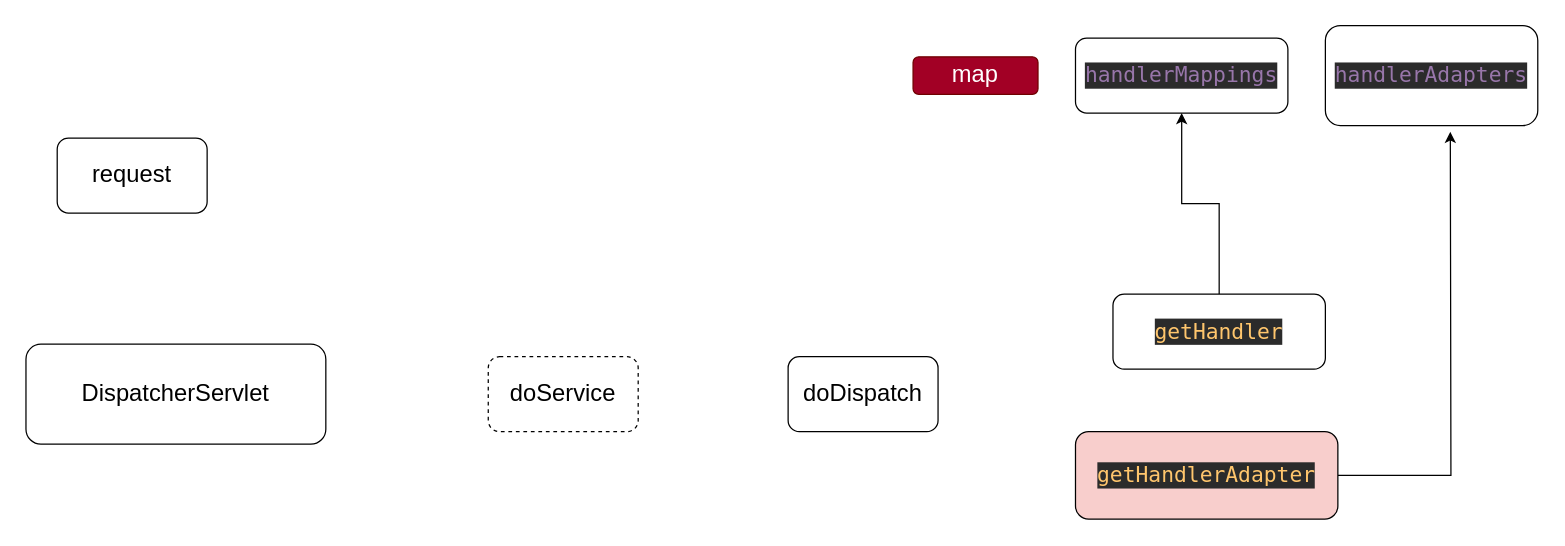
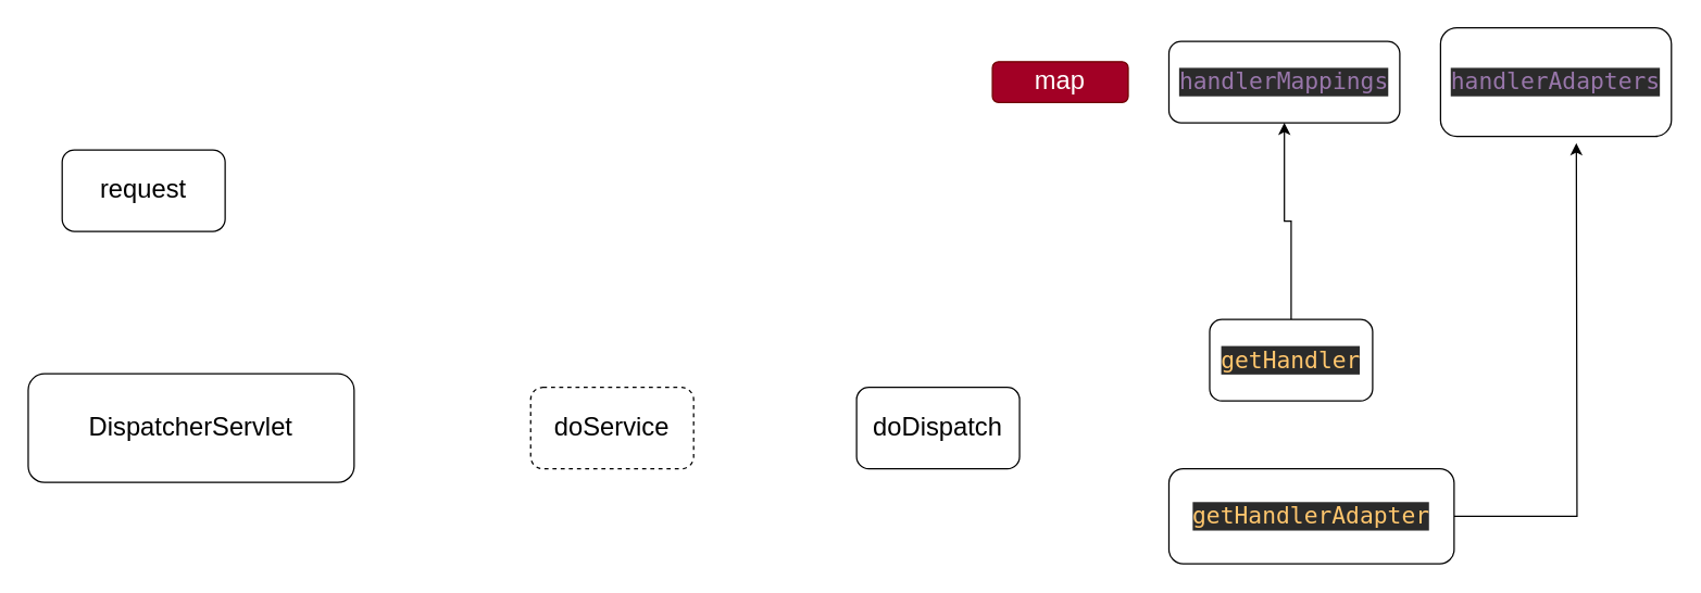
  <mxCell id="0" />
  <mxCell id="1" parent="0" />
  <mxCell id="2" value="request" style="rounded=1;whiteSpace=wrap;html=1;fontSize=19;" vertex="1" parent="1"><mxGeometry x="45" y="110" width="120" height="60" as="geometry" /></mxCell>
  <mxCell id="3" value="DispatcherServlet" style="rounded=1;whiteSpace=wrap;html=1;fontSize=19;" vertex="1" parent="1"><mxGeometry x="20" y="275" width="240" height="80" as="geometry" /></mxCell>
  <mxCell id="4" value="doService" style="rounded=1;whiteSpace=wrap;html=1;fontSize=19;dashed=1;" vertex="1" parent="1"><mxGeometry x="390" y="285" width="120" height="60" as="geometry" /></mxCell>
  <mxCell id="5" value="doDispatch" style="rounded=1;whiteSpace=wrap;html=1;fontSize=19;" vertex="1" parent="1"><mxGeometry x="630" y="285" width="120" height="60" as="geometry" /></mxCell>
  <mxCell id="6" style="edgeStyle=orthogonalEdgeStyle;rounded=0;orthogonalLoop=1;jettySize=auto;html=1;entryX=0.5;entryY=1;entryDx=0;entryDy=0;fontSize=19;" edge="1" parent="1" source="7" target="11"><mxGeometry relative="1" as="geometry" /></mxCell>
- <mxCell id="7" value="&lt;pre style=&quot;background-color: #2b2b2b ; color: #a9b7c6 ; font-family: &amp;#34;jetbrains mono&amp;#34; , monospace ; font-size: 12.8pt&quot;&gt;&lt;span style=&quot;color: #ffc66d&quot;&gt;getHandler&lt;/span&gt;&lt;/pre&gt;" style="rounded=1;whiteSpace=wrap;html=1;fontSize=19;" vertex="1" parent="1"><mxGeometry x="890" y="235" width="170" height="60" as="geometry" /></mxCell>
+ <mxCell id="7" value="&lt;pre style=&quot;background-color: #2b2b2b ; color: #a9b7c6 ; font-family: &amp;#34;jetbrains mono&amp;#34; , monospace ; font-size: 12.8pt&quot;&gt;&lt;span style=&quot;color: #ffc66d&quot;&gt;getHandler&lt;/span&gt;&lt;/pre&gt;" style="rounded=1;whiteSpace=wrap;html=1;fontSize=19;" vertex="1" parent="1"><mxGeometry x="890" y="235" width="120" height="60" as="geometry" /></mxCell>
  <mxCell id="8" style="edgeStyle=orthogonalEdgeStyle;rounded=0;orthogonalLoop=1;jettySize=auto;html=1;fontSize=19;" edge="1" parent="1" source="9"><mxGeometry relative="1" as="geometry"><mxPoint x="1160" y="105" as="targetPoint" /></mxGeometry></mxCell>
- <mxCell id="9" value="&lt;pre style=&quot;background-color: #2b2b2b ; color: #a9b7c6 ; font-family: &amp;#34;jetbrains mono&amp;#34; , monospace ; font-size: 12.8pt&quot;&gt;&lt;pre style=&quot;font-family: &amp;#34;jetbrains mono&amp;#34; , monospace ; font-size: 12.8pt&quot;&gt;&lt;span style=&quot;color: #ffc66d&quot;&gt;getHandlerAdapter&lt;/span&gt;&lt;/pre&gt;&lt;/pre&gt;" style="rounded=1;whiteSpace=wrap;html=1;fontSize=19;fillColor=#f8cecc;" vertex="1" parent="1"><mxGeometry x="860" y="345" width="210" height="70" as="geometry" /></mxCell>
+ <mxCell id="9" value="&lt;pre style=&quot;background-color: #2b2b2b ; color: #a9b7c6 ; font-family: &amp;#34;jetbrains mono&amp;#34; , monospace ; font-size: 12.8pt&quot;&gt;&lt;pre style=&quot;font-family: &amp;#34;jetbrains mono&amp;#34; , monospace ; font-size: 12.8pt&quot;&gt;&lt;span style=&quot;color: #ffc66d&quot;&gt;getHandlerAdapter&lt;/span&gt;&lt;/pre&gt;&lt;/pre&gt;" style="rounded=1;whiteSpace=wrap;html=1;fontSize=19;" vertex="1" parent="1"><mxGeometry x="860" y="345" width="210" height="70" as="geometry" /></mxCell>
  <mxCell id="10" value="map" style="rounded=1;whiteSpace=wrap;html=1;fontSize=19;fillColor=#a20025;strokeColor=#6F0000;fontColor=#ffffff;" vertex="1" parent="1"><mxGeometry x="730" y="45" width="100" height="30" as="geometry" /></mxCell>
  <mxCell id="11" value="&lt;pre style=&quot;background-color: #2b2b2b ; color: #a9b7c6 ; font-family: &amp;#34;jetbrains mono&amp;#34; , monospace ; font-size: 12.8pt&quot;&gt;&lt;span style=&quot;color: #9876aa&quot;&gt;handlerMappings&lt;/span&gt;&lt;/pre&gt;" style="rounded=1;whiteSpace=wrap;html=1;fontSize=19;" vertex="1" parent="1"><mxGeometry x="860" y="30" width="170" height="60" as="geometry" /></mxCell>
  <mxCell id="12" value="&lt;pre style=&quot;background-color: #2b2b2b ; color: #a9b7c6 ; font-family: &amp;#34;jetbrains mono&amp;#34; , monospace ; font-size: 12.8pt&quot;&gt;&lt;span style=&quot;color: #9876aa&quot;&gt;handlerAdapters&lt;/span&gt;&lt;/pre&gt;" style="rounded=1;whiteSpace=wrap;html=1;fontSize=19;" vertex="1" parent="1"><mxGeometry x="1060" y="20" width="170" height="80" as="geometry" /></mxCell>
